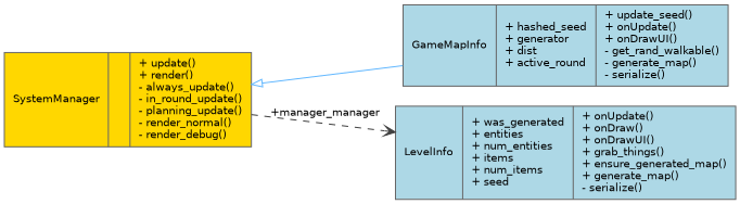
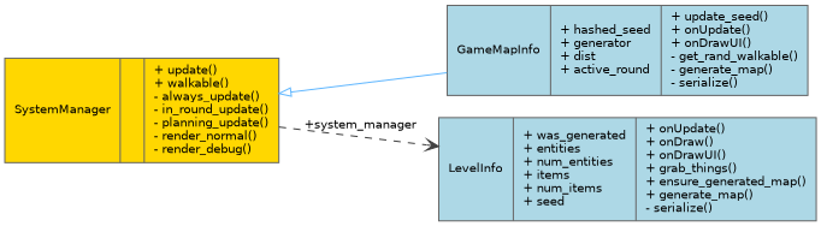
  digraph {
    rankdir=LR
    node [color=gray40 fillcolor=lightblue fontname=Helvetica fontsize=10 shape=record style=filled]
    edge [fontname=Helvetica fontsize=10 labelfontname=Helvetica labelfontsize=10]
    n1 [fontcolor=black height=0.2 label="{GameMapInfo\n|+ hashed_seed\l+ generator\l+ dist\l+ active_round\l|+ update_seed()\l+ onUpdate()\l+ onDrawUI()\l- get_rand_walkable()\l- generate_map()\l- serialize()\l}" width=0.4]
    n2 [height=0.2 label="{LevelInfo\n|+ was_generated\l+ entities\l+ num_entities\l+ items\l+ num_items\l+ seed\l|+ onUpdate()\l+ onDraw()\l+ onDrawUI()\l+ grab_things()\l+ ensure_generated_map()\l+ generate_map()\l- serialize()\l}" width=0.4]
-   n3 [fillcolor=gold height=0.2 label="{SystemManager\n||+ update()\l+ render()\l- always_update()\l- in_round_update()\l- planning_update()\l- render_normal()\l- render_debug()\l}" width=0.4]
+   n3 [fillcolor=gold height=0.2 label="{SystemManager\n||+ update()\l+ walkable()\l- always_update()\l- in_round_update()\l- planning_update()\l- render_normal()\l- render_debug()\l}" width=0.4]
    n3 -> n1 [arrowtail=onormal color=steelblue1 dir=back style=solid]
-   n3 -> n2 [arrowhead=vee color=grey25 label=" +manager_manager" style=dashed]
+   n3 -> n2 [arrowhead=vee color=grey25 label=" +system_manager" style=dashed]
  }
